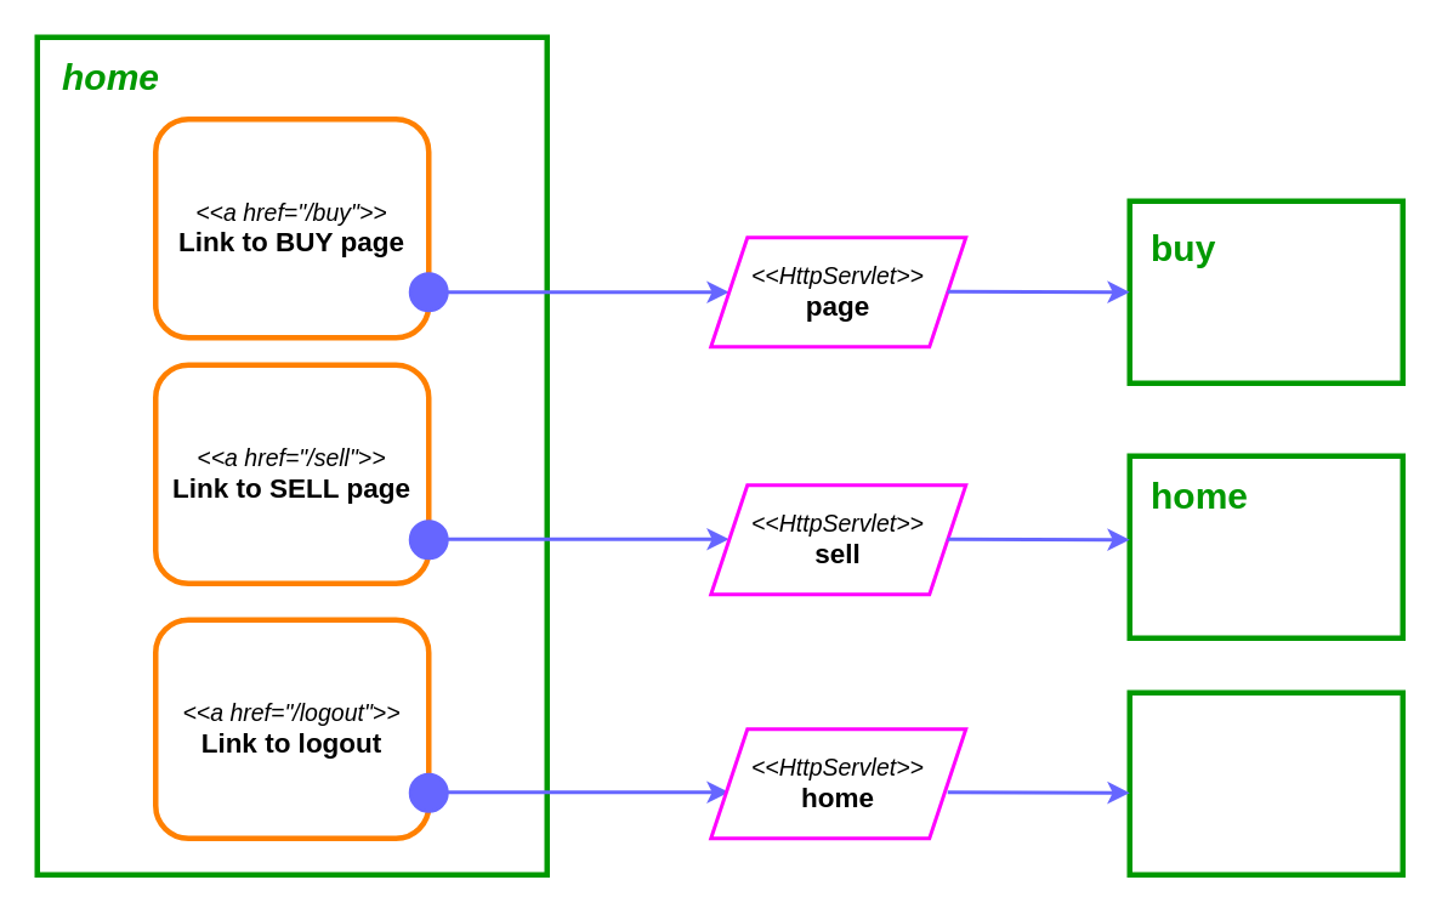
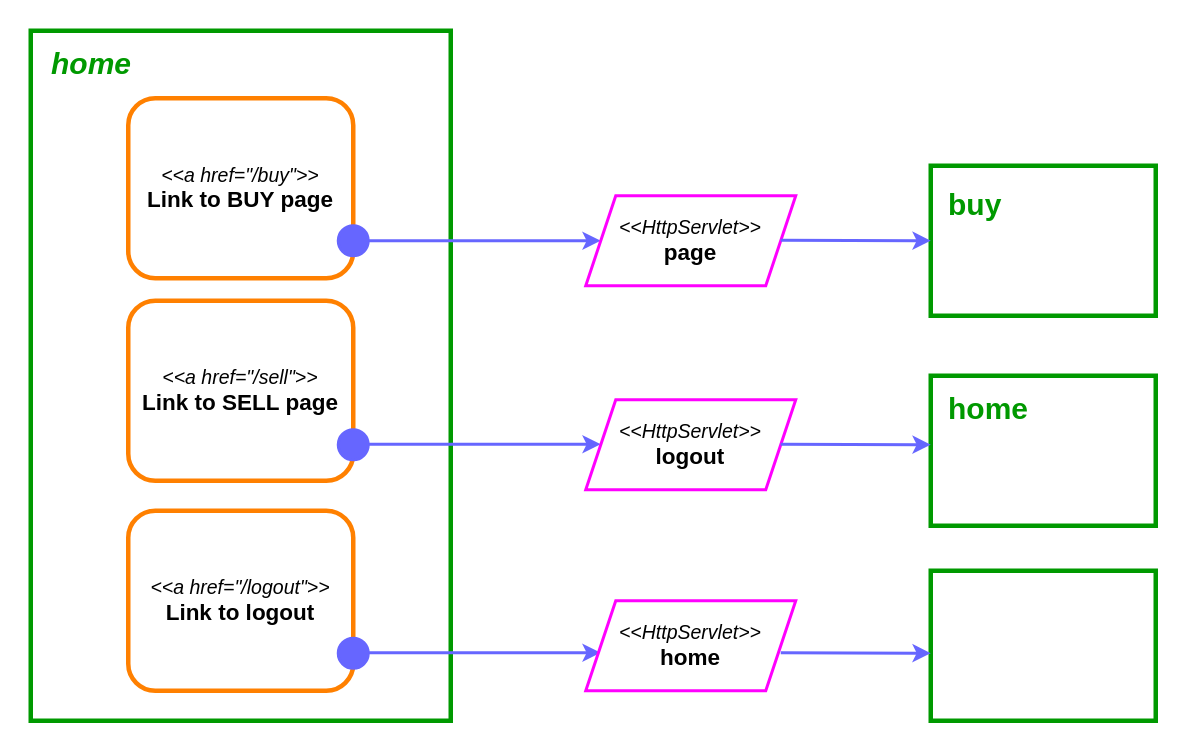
  <mxCell id="0" />
  <mxCell id="1" parent="0" />
  <mxCell id="2" value="" style="group;dashed=1;strokeColor=none;" parent="1" vertex="1" connectable="0"><mxGeometry x="20" y="20" width="280" height="460" as="geometry" /></mxCell>
  <mxCell id="3" value="" style="whiteSpace=wrap;html=1;strokeWidth=3;strokeColor=#009900;" parent="2" vertex="1"><mxGeometry width="280" height="460.0" as="geometry" /></mxCell>
  <mxCell id="4" value="&lt;font size=&quot;1&quot; color=&quot;#009900&quot; style=&quot;&quot;&gt;&lt;b style=&quot;font-size: 20px;&quot;&gt;&lt;i&gt;home&lt;/i&gt;&lt;/b&gt;&lt;/font&gt;" style="text;html=1;strokeColor=none;fillColor=none;align=left;verticalAlign=middle;whiteSpace=wrap;rounded=0;" parent="2" vertex="1"><mxGeometry x="12" y="10.002" width="125" height="22.623" as="geometry" /></mxCell>
  <mxCell id="5" value="&lt;font style=&quot;&quot;&gt;&lt;i style=&quot;font-size: 13px;&quot;&gt;&amp;lt;&amp;lt;a href=&quot;/buy&quot;&amp;gt;&amp;gt;&lt;/i&gt;&lt;br&gt;&lt;font style=&quot;font-size: 15px;&quot;&gt;&lt;b&gt;Link to BUY page&lt;/b&gt;&lt;/font&gt;&lt;/font&gt;" style="rounded=1;whiteSpace=wrap;html=1;strokeWidth=3;strokeColor=#FF8000;" parent="1" vertex="1"><mxGeometry x="85" y="65" width="150" height="120" as="geometry" /></mxCell>
  <mxCell id="6" value="&lt;font style=&quot;&quot;&gt;&lt;i style=&quot;font-size: 13px;&quot;&gt;&amp;lt;&amp;lt;a href=&quot;/sell&quot;&amp;gt;&amp;gt;&lt;/i&gt;&lt;br&gt;&lt;font style=&quot;font-size: 15px;&quot;&gt;&lt;b&gt;Link to SELL page&lt;/b&gt;&lt;/font&gt;&lt;/font&gt;" style="rounded=1;whiteSpace=wrap;html=1;strokeWidth=3;strokeColor=#FF8000;" parent="1" vertex="1"><mxGeometry x="85" y="200" width="150" height="120" as="geometry" /></mxCell>
  <mxCell id="7" value="&lt;font style=&quot;&quot;&gt;&lt;i style=&quot;font-size: 13px;&quot;&gt;&amp;lt;&amp;lt;a href=&quot;/logout&quot;&amp;gt;&amp;gt;&lt;/i&gt;&lt;br&gt;&lt;font style=&quot;font-size: 15px;&quot;&gt;&lt;b&gt;Link to logout&lt;/b&gt;&lt;/font&gt;&lt;/font&gt;" style="rounded=1;whiteSpace=wrap;html=1;strokeWidth=3;strokeColor=#FF8000;" parent="1" vertex="1"><mxGeometry x="85" y="340" width="150" height="120" as="geometry" /></mxCell>
  <mxCell id="8" value="" style="ellipse;whiteSpace=wrap;html=1;aspect=fixed;strokeWidth=2;fillColor=#6666FF;strokeColor=#6666FF;" parent="1" vertex="1"><mxGeometry x="225" y="286" width="20" height="20" as="geometry" /></mxCell>
  <mxCell id="9" value="" style="ellipse;whiteSpace=wrap;html=1;aspect=fixed;strokeWidth=2;fillColor=#6666FF;strokeColor=#6666FF;" parent="1" vertex="1"><mxGeometry x="225" y="425" width="20" height="20" as="geometry" /></mxCell>
  <mxCell id="10" value="" style="endArrow=none;html=1;rounded=0;exitX=1;exitY=0.5;exitDx=0;exitDy=0;strokeColor=#6666FF;strokeWidth=2;startArrow=classic;startFill=1;entryX=1;entryY=0.5;entryDx=0;entryDy=0;" parent="1" edge="1"><mxGeometry width="50" height="50" relative="1" as="geometry"><mxPoint x="400" y="295.66" as="sourcePoint" /><mxPoint x="245" y="295.66" as="targetPoint" /></mxGeometry></mxCell>
  <mxCell id="11" value="" style="endArrow=none;html=1;rounded=0;exitX=1;exitY=0.5;exitDx=0;exitDy=0;strokeColor=#6666FF;strokeWidth=2;startArrow=classic;startFill=1;entryX=1;entryY=0.5;entryDx=0;entryDy=0;" parent="1" edge="1"><mxGeometry width="50" height="50" relative="1" as="geometry"><mxPoint x="400" y="434.66" as="sourcePoint" /><mxPoint x="245" y="434.66" as="targetPoint" /></mxGeometry></mxCell>
- <mxCell id="12" value="&lt;font style=&quot;&quot;&gt;&lt;i style=&quot;font-size: 13px;&quot;&gt;&amp;lt;&amp;lt;HttpServlet&amp;gt;&amp;gt;&lt;/i&gt;&lt;br&gt;&lt;span style=&quot;font-size: 15px;&quot;&gt;&lt;b&gt;sell&lt;/b&gt;&lt;/span&gt;&lt;br&gt;&lt;/font&gt;" style="shape=parallelogram;perimeter=parallelogramPerimeter;whiteSpace=wrap;html=1;fixedSize=1;strokeColor=#FF00FF;strokeWidth=2;" parent="1" vertex="1"><mxGeometry x="390" y="266" width="140" height="60" as="geometry" /></mxCell>
+ <mxCell id="12" value="&lt;font style=&quot;&quot;&gt;&lt;i style=&quot;font-size: 13px;&quot;&gt;&amp;lt;&amp;lt;HttpServlet&amp;gt;&amp;gt;&lt;/i&gt;&lt;br&gt;&lt;span style=&quot;font-size: 15px;&quot;&gt;&lt;b&gt;logout&lt;/b&gt;&lt;/span&gt;&lt;br&gt;&lt;/font&gt;" style="shape=parallelogram;perimeter=parallelogramPerimeter;whiteSpace=wrap;html=1;fixedSize=1;strokeColor=#FF00FF;strokeWidth=2;" parent="1" vertex="1"><mxGeometry x="390" y="266" width="140" height="60" as="geometry" /></mxCell>
  <mxCell id="13" value="&lt;font style=&quot;&quot;&gt;&lt;i style=&quot;font-size: 13px;&quot;&gt;&amp;lt;&amp;lt;HttpServlet&amp;gt;&amp;gt;&lt;/i&gt;&lt;br&gt;&lt;span style=&quot;font-size: 15px;&quot;&gt;&lt;b&gt;home&lt;/b&gt;&lt;/span&gt;&lt;br&gt;&lt;/font&gt;" style="shape=parallelogram;perimeter=parallelogramPerimeter;whiteSpace=wrap;html=1;fixedSize=1;strokeColor=#FF00FF;strokeWidth=2;" parent="1" vertex="1"><mxGeometry x="390" y="400" width="140" height="60" as="geometry" /></mxCell>
  <mxCell id="14" value="" style="group" parent="1" vertex="1" connectable="0"><mxGeometry x="620" y="250" width="150" height="100" as="geometry" /></mxCell>
  <mxCell id="15" value="" style="whiteSpace=wrap;html=1;strokeWidth=3;strokeColor=#009900;" parent="14" vertex="1"><mxGeometry width="150" height="100" as="geometry" /></mxCell>
  <mxCell id="16" value="&lt;font size=&quot;1&quot; color=&quot;#009900&quot; style=&quot;&quot;&gt;&lt;b style=&quot;font-size: 20px;&quot;&gt;home&lt;/b&gt;&lt;/font&gt;" style="text;html=1;strokeColor=none;fillColor=none;align=left;verticalAlign=middle;whiteSpace=wrap;rounded=0;" parent="14" vertex="1"><mxGeometry x="10" y="6" width="60" height="30" as="geometry" /></mxCell>
  <mxCell id="17" value="" style="group" parent="1" vertex="1" connectable="0"><mxGeometry x="620" y="380" width="150" height="100" as="geometry" /></mxCell>
  <mxCell id="18" value="" style="whiteSpace=wrap;html=1;strokeWidth=3;strokeColor=#009900;" parent="17" vertex="1"><mxGeometry width="150" height="100" as="geometry" /></mxCell>
  <mxCell id="19" value="" style="endArrow=none;html=1;rounded=0;strokeColor=#6666FF;strokeWidth=2;startArrow=classic;startFill=1;entryX=1;entryY=0.5;entryDx=0;entryDy=0;" parent="1" edge="1"><mxGeometry width="50" height="50" relative="1" as="geometry"><mxPoint x="620" y="296" as="sourcePoint" /><mxPoint x="520" y="295.66" as="targetPoint" /></mxGeometry></mxCell>
  <mxCell id="20" value="" style="endArrow=none;html=1;rounded=0;strokeColor=#6666FF;strokeWidth=2;startArrow=classic;startFill=1;entryX=1;entryY=0.5;entryDx=0;entryDy=0;" parent="1" edge="1"><mxGeometry width="50" height="50" relative="1" as="geometry"><mxPoint x="620" y="435" as="sourcePoint" /><mxPoint x="520" y="434.66" as="targetPoint" /></mxGeometry></mxCell>
  <mxCell id="21" value="" style="ellipse;whiteSpace=wrap;html=1;aspect=fixed;strokeWidth=2;fillColor=#6666FF;strokeColor=#6666FF;" parent="1" vertex="1"><mxGeometry x="225" y="150" width="20" height="20" as="geometry" /></mxCell>
  <mxCell id="22" value="" style="endArrow=none;html=1;rounded=0;exitX=1;exitY=0.5;exitDx=0;exitDy=0;strokeColor=#6666FF;strokeWidth=2;startArrow=classic;startFill=1;entryX=1;entryY=0.5;entryDx=0;entryDy=0;" parent="1" target="21" edge="1"><mxGeometry width="50" height="50" relative="1" as="geometry"><mxPoint x="400" y="160" as="sourcePoint" /><mxPoint x="290" y="280" as="targetPoint" /></mxGeometry></mxCell>
  <mxCell id="23" value="&lt;font style=&quot;&quot;&gt;&lt;i style=&quot;font-size: 13px;&quot;&gt;&amp;lt;&amp;lt;HttpServlet&amp;gt;&amp;gt;&lt;/i&gt;&lt;br&gt;&lt;font style=&quot;font-size: 15px;&quot;&gt;&lt;b&gt;page&lt;/b&gt;&lt;/font&gt;&lt;/font&gt;" style="shape=parallelogram;perimeter=parallelogramPerimeter;whiteSpace=wrap;html=1;fixedSize=1;strokeColor=#FF00FF;strokeWidth=2;" parent="1" vertex="1"><mxGeometry x="390" y="130" width="140" height="60" as="geometry" /></mxCell>
  <mxCell id="24" value="" style="group" parent="1" vertex="1" connectable="0"><mxGeometry x="620" y="110" width="150" height="100" as="geometry" /></mxCell>
  <mxCell id="25" value="" style="whiteSpace=wrap;html=1;strokeWidth=3;strokeColor=#009900;" parent="24" vertex="1"><mxGeometry width="150" height="100" as="geometry" /></mxCell>
  <mxCell id="26" value="&lt;font size=&quot;1&quot; color=&quot;#009900&quot; style=&quot;&quot;&gt;&lt;b style=&quot;font-size: 20px;&quot;&gt;buy&lt;/b&gt;&lt;/font&gt;" style="text;html=1;strokeColor=none;fillColor=none;align=left;verticalAlign=middle;whiteSpace=wrap;rounded=0;" parent="24" vertex="1"><mxGeometry x="10" y="10" width="60" height="30" as="geometry" /></mxCell>
  <mxCell id="27" value="" style="endArrow=none;html=1;rounded=0;strokeColor=#6666FF;strokeWidth=2;startArrow=classic;startFill=1;entryX=1;entryY=0.5;entryDx=0;entryDy=0;" parent="1" edge="1"><mxGeometry width="50" height="50" relative="1" as="geometry"><mxPoint x="620" y="160" as="sourcePoint" /><mxPoint x="520" y="159.66" as="targetPoint" /></mxGeometry></mxCell>
